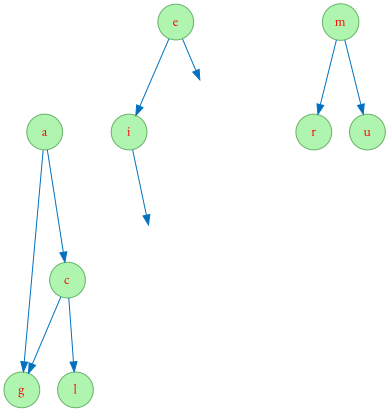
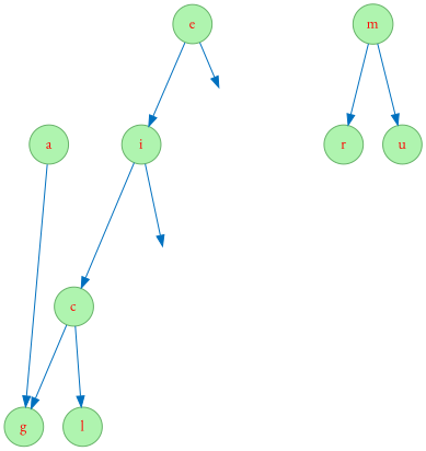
  digraph {
    fontname="EB Garamond"
    node [color="#66B268" fillcolor="#AFF4AF" fontcolor=red fontname="EB Garamond" shape=circle style=filled]
    edge [color="#0070BF" fontname="EB Garamond"]
    n1 [label=a]
    n2 [label=g]
    n3 [label=c]
    n4 [label=l]
    n5 [label=e]
    n6 [label=i]
    l1134517053 [style=invis]
    l1237514926 [style=invis]
    n9 [label=m]
    n10 [label=r]
    n11 [label=u]
    n1 -> n2
-   n1 -> n3
+   n6 -> n3
    n3 -> n2
    n3 -> n4
    n5 -> n6
    n5 -> l1134517053
    n6 -> l1237514926
    n9 -> n10
    n9 -> n11
  }
